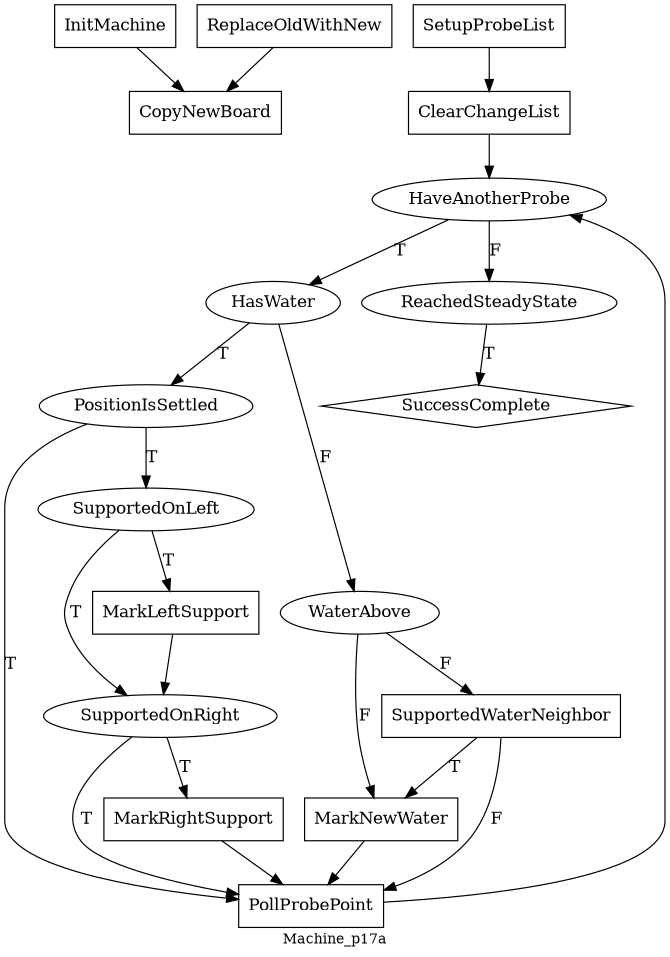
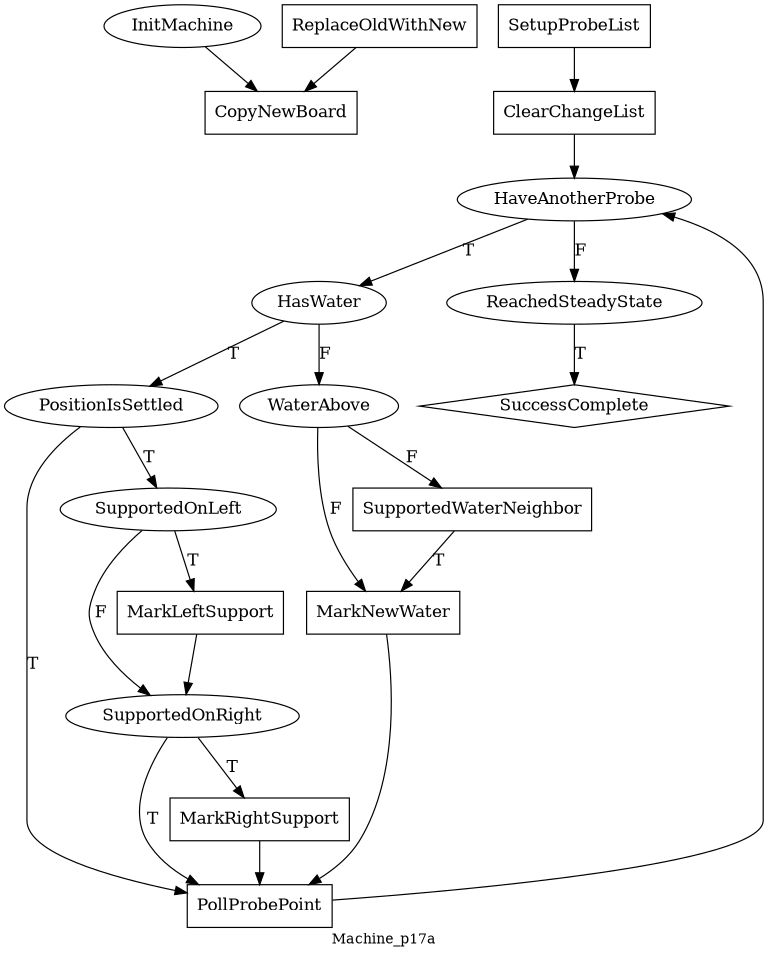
  digraph {
    fontsize=12
    label=Machine_p17a
    node [shape=box]
-   InitMachine
+   InitMachine [shape=ellipse]
    CopyNewBoard
    SetupProbeList
    ClearChangeList
    HaveAnotherProbe [shape=ellipse]
    HasWater [shape=ellipse]
    ReachedSteadyState [shape=ellipse]
    MarkNewWater
    PollProbePoint
    SupportedOnRight [shape=ellipse]
    MarkLeftSupport
    MarkRightSupport
    ReplaceOldWithNew
    SuccessComplete [shape=diamond]
    PositionIsSettled [shape=ellipse]
    WaterAbove [shape=ellipse]
    SupportedOnLeft [shape=ellipse]
    SupportedWaterNeighbor
    InitMachine -> CopyNewBoard
    SetupProbeList -> ClearChangeList
    ClearChangeList -> HaveAnotherProbe
    HaveAnotherProbe -> HasWater [label=T]
    HaveAnotherProbe -> ReachedSteadyState [label=F]
    HasWater -> PositionIsSettled [label=T]
    HasWater -> WaterAbove [label=F]
    ReachedSteadyState -> SuccessComplete [label=T]
    MarkNewWater -> PollProbePoint
    PollProbePoint -> HaveAnotherProbe
    SupportedOnRight -> PollProbePoint [label=T]
    SupportedOnRight -> MarkRightSupport [label=T]
    MarkLeftSupport -> SupportedOnRight
    MarkRightSupport -> PollProbePoint
    ReplaceOldWithNew -> CopyNewBoard
    PositionIsSettled -> PollProbePoint [label=T]
    PositionIsSettled -> SupportedOnLeft [label=T]
    WaterAbove -> MarkNewWater [label=F]
    WaterAbove -> SupportedWaterNeighbor [label=F]
-   SupportedOnLeft -> SupportedOnRight [label=T]
+   SupportedOnLeft -> SupportedOnRight [label=F]
    SupportedOnLeft -> MarkLeftSupport [label=T]
    SupportedWaterNeighbor -> MarkNewWater [label=T]
-   SupportedWaterNeighbor -> PollProbePoint [label=F]
  }
